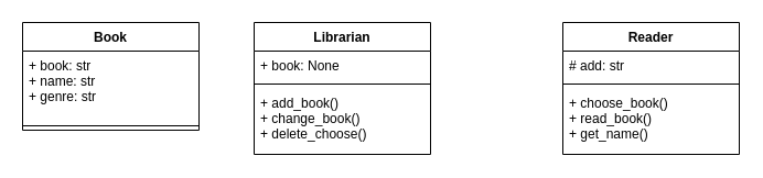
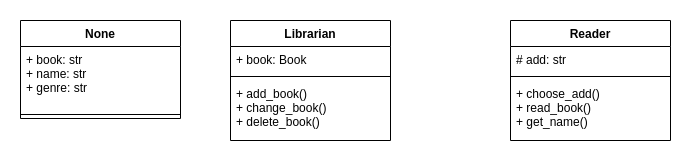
  <mxCell id="0" />
  <mxCell id="1" parent="0" />
- <mxCell id="2" value="Book" style="swimlane;fontStyle=1;align=center;verticalAlign=top;childLayout=stackLayout;horizontal=1;startSize=26;horizontalStack=0;resizeParent=1;resizeParentMax=0;resizeLast=0;collapsible=1;marginBottom=0;" vertex="1" parent="1"><mxGeometry x="20" y="20" width="160" height="98" as="geometry" /></mxCell>
+ <mxCell id="2" value="None" style="swimlane;fontStyle=1;align=center;verticalAlign=top;childLayout=stackLayout;horizontal=1;startSize=26;horizontalStack=0;resizeParent=1;resizeParentMax=0;resizeLast=0;collapsible=1;marginBottom=0;" vertex="1" parent="1"><mxGeometry x="20" y="20" width="160" height="98" as="geometry" /></mxCell>
  <mxCell id="3" value="+ book: str&#10;+ name: str&#10;+ genre: str" style="text;strokeColor=none;fillColor=none;align=left;verticalAlign=top;spacingLeft=4;spacingRight=4;overflow=hidden;rotatable=0;points=[[0,0.5],[1,0.5]];portConstraint=eastwest;" vertex="1" parent="2"><mxGeometry y="26" width="160" height="64" as="geometry" /></mxCell>
  <mxCell id="4" value="" style="line;strokeWidth=1;fillColor=none;align=left;verticalAlign=middle;spacingTop=-1;spacingLeft=3;spacingRight=3;rotatable=0;labelPosition=right;points=[];portConstraint=eastwest;" vertex="1" parent="2"><mxGeometry y="90" width="160" height="8" as="geometry" /></mxCell>
  <mxCell id="5" value="Reader" style="swimlane;fontStyle=1;align=center;verticalAlign=top;childLayout=stackLayout;horizontal=1;startSize=26;horizontalStack=0;resizeParent=1;resizeParentMax=0;resizeLast=0;collapsible=1;marginBottom=0;" vertex="1" parent="1"><mxGeometry x="510" y="20" width="160" height="120" as="geometry" /></mxCell>
  <mxCell id="6" value="# add: str" style="text;strokeColor=none;fillColor=none;align=left;verticalAlign=top;spacingLeft=4;spacingRight=4;overflow=hidden;rotatable=0;points=[[0,0.5],[1,0.5]];portConstraint=eastwest;" vertex="1" parent="5"><mxGeometry y="26" width="160" height="26" as="geometry" /></mxCell>
  <mxCell id="7" value="" style="line;strokeWidth=1;fillColor=none;align=left;verticalAlign=middle;spacingTop=-1;spacingLeft=3;spacingRight=3;rotatable=0;labelPosition=right;points=[];portConstraint=eastwest;" vertex="1" parent="5"><mxGeometry y="52" width="160" height="8" as="geometry" /></mxCell>
- <mxCell id="8" value="+ choose_book()&#10;+ read_book()&#10;+ get_name()" style="text;strokeColor=none;fillColor=none;align=left;verticalAlign=top;spacingLeft=4;spacingRight=4;overflow=hidden;rotatable=0;points=[[0,0.5],[1,0.5]];portConstraint=eastwest;" vertex="1" parent="5"><mxGeometry y="60" width="160" height="60" as="geometry" /></mxCell>
+ <mxCell id="8" value="+ choose_add()&#10;+ read_book()&#10;+ get_name()" style="text;strokeColor=none;fillColor=none;align=left;verticalAlign=top;spacingLeft=4;spacingRight=4;overflow=hidden;rotatable=0;points=[[0,0.5],[1,0.5]];portConstraint=eastwest;" vertex="1" parent="5"><mxGeometry y="60" width="160" height="60" as="geometry" /></mxCell>
  <mxCell id="9" value="Librarian" style="swimlane;fontStyle=1;align=center;verticalAlign=top;childLayout=stackLayout;horizontal=1;startSize=26;horizontalStack=0;resizeParent=1;resizeParentMax=0;resizeLast=0;collapsible=1;marginBottom=0;" vertex="1" parent="1"><mxGeometry x="230" y="20" width="160" height="120" as="geometry" /></mxCell>
- <mxCell id="10" value="+ book: None" style="text;strokeColor=none;fillColor=none;align=left;verticalAlign=top;spacingLeft=4;spacingRight=4;overflow=hidden;rotatable=0;points=[[0,0.5],[1,0.5]];portConstraint=eastwest;" vertex="1" parent="9"><mxGeometry y="26" width="160" height="26" as="geometry" /></mxCell>
+ <mxCell id="10" value="+ book: Book" style="text;strokeColor=none;fillColor=none;align=left;verticalAlign=top;spacingLeft=4;spacingRight=4;overflow=hidden;rotatable=0;points=[[0,0.5],[1,0.5]];portConstraint=eastwest;" vertex="1" parent="9"><mxGeometry y="26" width="160" height="26" as="geometry" /></mxCell>
  <mxCell id="11" value="" style="line;strokeWidth=1;fillColor=none;align=left;verticalAlign=middle;spacingTop=-1;spacingLeft=3;spacingRight=3;rotatable=0;labelPosition=right;points=[];portConstraint=eastwest;" vertex="1" parent="9"><mxGeometry y="52" width="160" height="8" as="geometry" /></mxCell>
- <mxCell id="12" value="+ add_book()&#10;+ change_book()&#10;+ delete_choose()" style="text;strokeColor=none;fillColor=none;align=left;verticalAlign=top;spacingLeft=4;spacingRight=4;overflow=hidden;rotatable=0;points=[[0,0.5],[1,0.5]];portConstraint=eastwest;" vertex="1" parent="9"><mxGeometry y="60" width="160" height="60" as="geometry" /></mxCell>
+ <mxCell id="12" value="+ add_book()&#10;+ change_book()&#10;+ delete_book()" style="text;strokeColor=none;fillColor=none;align=left;verticalAlign=top;spacingLeft=4;spacingRight=4;overflow=hidden;rotatable=0;points=[[0,0.5],[1,0.5]];portConstraint=eastwest;" vertex="1" parent="9"><mxGeometry y="60" width="160" height="60" as="geometry" /></mxCell>
